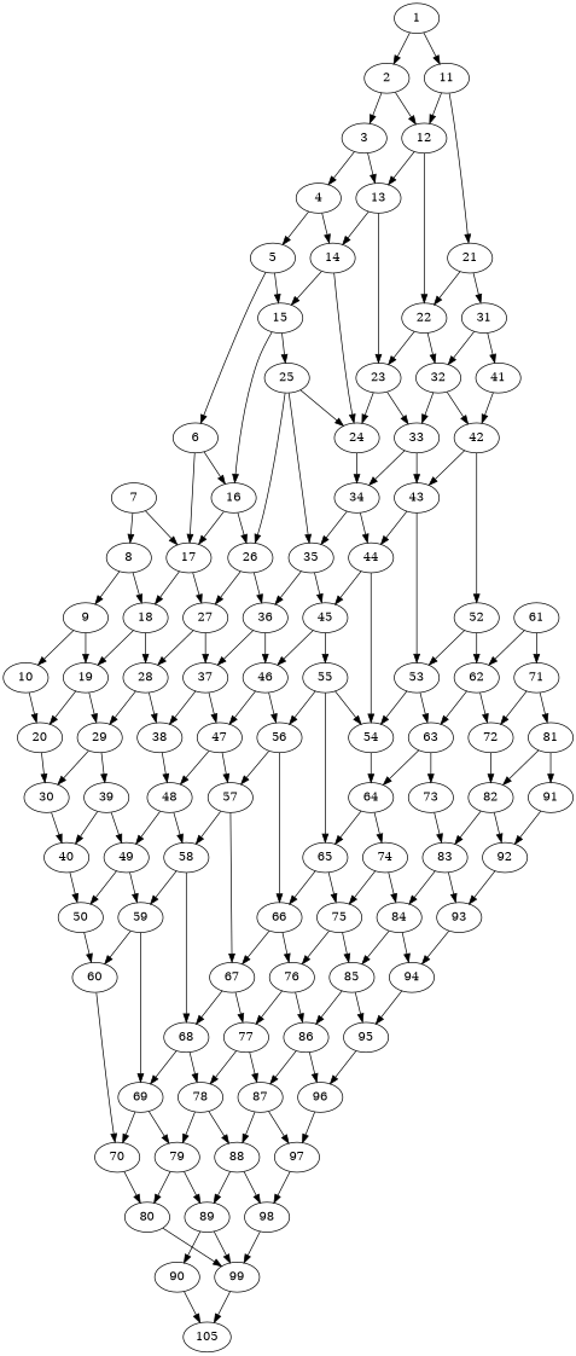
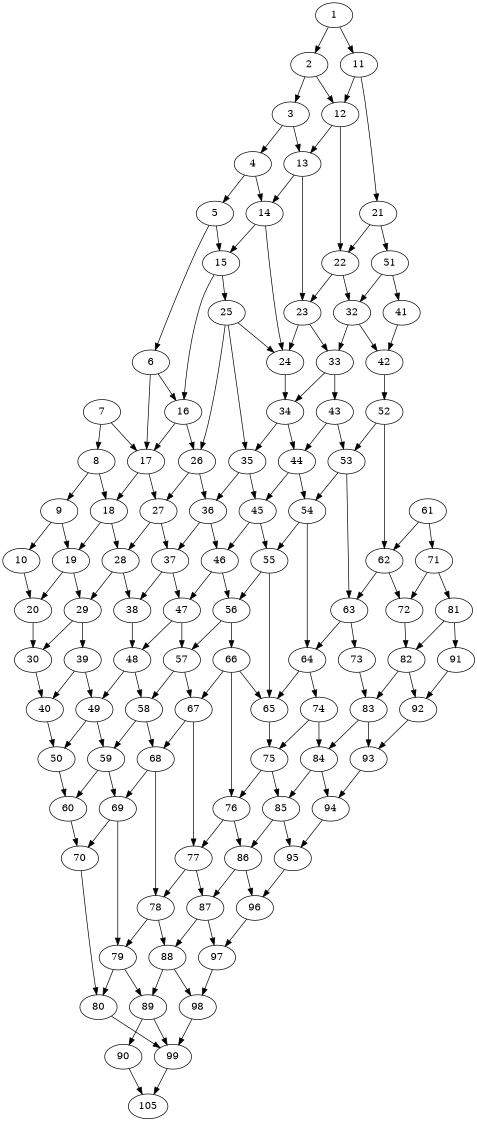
  digraph {
    1
    11
    2
    12
    21
    3
    13
    22
-   31
+   31 [label=51]
    4
    14
    23
    32
    5
    15
    24
    33
    6
    16
    25
    34
    17
    26
    35
    7
    8
    18
    27
    36
    9
    19
    28
    37
    10
    20
    29
    38
    30
    39
    40
    41
    42
    43
    44
    45
    46
    47
    48
    49
    50
    52
    53
    54
    55
    56
    57
    58
    59
    60
    62
    63
    64
    65
    66
    67
    68
    69
    70
    61
    71
    72
    73
    74
    75
    76
    77
    78
    79
    80
    81
    82
    83
    84
    85
    86
    87
    88
    89
    99
    91
    92
    93
    94
    95
    96
    97
    98
    90
    n99 [label=105]
    1 -> 11
    1 -> 2
    11 -> 12
    11 -> 21
    2 -> 12
    2 -> 3
    12 -> 13
    12 -> 22
    21 -> 22
    21 -> 31
    3 -> 13
    3 -> 4
    13 -> 14
    13 -> 23
    22 -> 23
    22 -> 32
    31 -> 32
    31 -> 41
    4 -> 14
    4 -> 5
    14 -> 15
    14 -> 24
    23 -> 24
    23 -> 33
    32 -> 33
    32 -> 42
    5 -> 15
    5 -> 6
    15 -> 16
    15 -> 25
    24 -> 34
    33 -> 34
    33 -> 43
    6 -> 16
    6 -> 17
    16 -> 17
    16 -> 26
    25 -> 24
    25 -> 26
    25 -> 35
    34 -> 35
    34 -> 44
    17 -> 18
    17 -> 27
    26 -> 27
    26 -> 36
    35 -> 36
    35 -> 45
    7 -> 17
    7 -> 8
    8 -> 18
    8 -> 9
    18 -> 19
    18 -> 28
    27 -> 28
    27 -> 37
    36 -> 37
    36 -> 46
    9 -> 19
    9 -> 10
    19 -> 20
    19 -> 29
    28 -> 29
    28 -> 38
    37 -> 38
    37 -> 47
    10 -> 20
    20 -> 30
    29 -> 30
    29 -> 39
    38 -> 48
    30 -> 40
    39 -> 40
    39 -> 49
    40 -> 50
    41 -> 42
-   42 -> 43
    42 -> 52
    43 -> 44
    43 -> 53
    44 -> 45
    44 -> 54
    45 -> 46
    45 -> 55
    46 -> 47
    46 -> 56
    47 -> 48
    47 -> 57
    48 -> 49
    48 -> 58
    49 -> 50
    49 -> 59
    50 -> 60
    52 -> 53
    52 -> 62
    53 -> 54
    53 -> 63
-   55 -> 54
+   54 -> 55
    54 -> 64
    55 -> 56
    55 -> 65
    56 -> 57
    56 -> 66
    57 -> 58
    57 -> 67
    58 -> 59
    58 -> 68
    59 -> 60
    59 -> 69
    60 -> 70
    62 -> 63
    62 -> 72
    63 -> 64
    63 -> 73
    64 -> 65
    64 -> 74
-   65 -> 66
+   66 -> 65
    65 -> 75
    66 -> 67
    66 -> 76
    67 -> 68
    67 -> 77
    68 -> 69
    68 -> 78
    69 -> 70
    69 -> 79
    70 -> 80
    61 -> 62
    61 -> 71
    71 -> 72
    71 -> 81
    72 -> 82
    73 -> 83
    74 -> 75
    74 -> 84
    75 -> 76
    75 -> 85
    76 -> 77
    76 -> 86
    77 -> 78
    77 -> 87
    78 -> 79
    78 -> 88
    79 -> 80
    79 -> 89
    80 -> 99
    81 -> 82
    81 -> 91
    82 -> 83
    82 -> 92
    83 -> 84
    83 -> 93
    84 -> 85
    84 -> 94
    85 -> 86
    85 -> 95
    86 -> 87
    86 -> 96
    87 -> 88
    87 -> 97
    88 -> 89
    88 -> 98
    89 -> 99
    89 -> 90
    99 -> n99
    91 -> 92
    92 -> 93
    93 -> 94
    94 -> 95
    95 -> 96
    96 -> 97
    97 -> 98
    98 -> 99
    90 -> n99
  }
